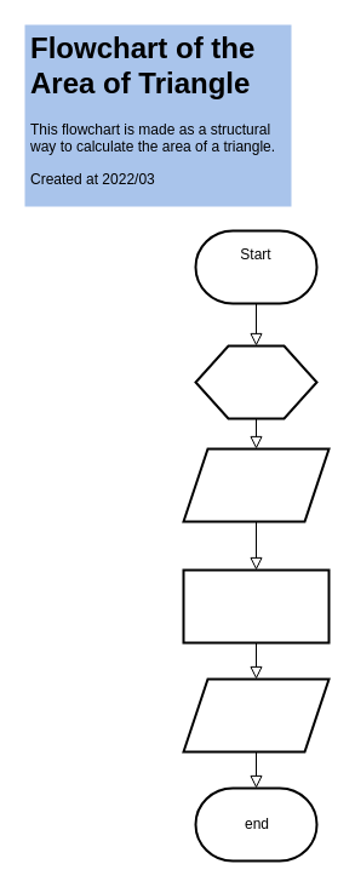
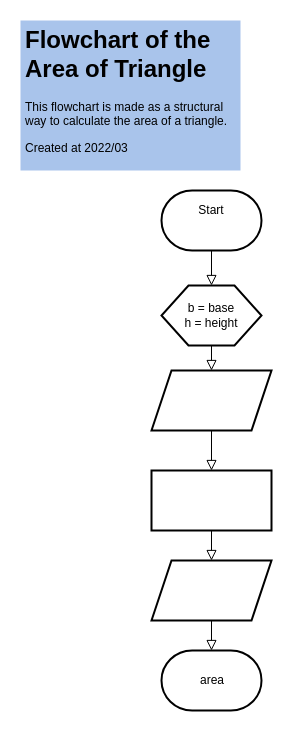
  <mxCell id="0" />
  <mxCell id="1" parent="0" />
  <mxCell id="2" value="" style="shape=parallelogram;perimeter=parallelogramPerimeter;whiteSpace=wrap;html=1;fixedSize=1;strokeWidth=2;" parent="1" vertex="1"><mxGeometry x="151" y="370" width="120" height="60" as="geometry" /></mxCell>
  <mxCell id="3" value="" style="strokeWidth=2;html=1;shape=mxgraph.flowchart.terminator;whiteSpace=wrap;" parent="1" vertex="1"><mxGeometry x="161" y="190" width="100" height="60" as="geometry" /></mxCell>
  <mxCell id="4" value="Start" style="text;html=1;strokeColor=none;fillColor=none;align=center;verticalAlign=middle;whiteSpace=wrap;rounded=0;" parent="1" vertex="1"><mxGeometry x="180.5" y="195" width="60" height="30" as="geometry" /></mxCell>
  <mxCell id="5" value="" style="verticalLabelPosition=bottom;verticalAlign=top;html=1;shape=hexagon;perimeter=hexagonPerimeter2;arcSize=6;size=0.27;strokeWidth=2;" parent="1" vertex="1"><mxGeometry x="161" y="285" width="100" height="60" as="geometry" /></mxCell>
  <mxCell id="6" value="" style="rounded=0;html=1;jettySize=auto;orthogonalLoop=1;fontSize=11;endArrow=block;endFill=0;endSize=8;strokeWidth=1;shadow=0;labelBackgroundColor=none;edgeStyle=orthogonalEdgeStyle;exitX=0.5;exitY=1;exitDx=0;exitDy=0;exitPerimeter=0;entryX=0.5;entryY=0;entryDx=0;entryDy=0;" parent="1" source="3" target="5" edge="1"><mxGeometry relative="1" as="geometry"><mxPoint x="210.76" y="260" as="sourcePoint" /><mxPoint x="211" y="290" as="targetPoint" /></mxGeometry></mxCell>
+ <mxCell id="7" value="b = base&lt;br&gt;h = height" style="text;html=1;strokeColor=none;fillColor=none;align=center;verticalAlign=middle;whiteSpace=wrap;rounded=0;" parent="1" vertex="1"><mxGeometry x="180.5" y="300" width="60" height="30" as="geometry" /></mxCell>
  <mxCell id="8" value="" style="rounded=0;whiteSpace=wrap;html=1;strokeWidth=2;" parent="1" vertex="1"><mxGeometry x="151" y="470" width="120" height="60" as="geometry" /></mxCell>
  <mxCell id="9" value="" style="rounded=0;html=1;jettySize=auto;orthogonalLoop=1;fontSize=11;endArrow=block;endFill=0;endSize=8;strokeWidth=1;shadow=0;labelBackgroundColor=none;edgeStyle=orthogonalEdgeStyle;exitX=0.5;exitY=1;exitDx=0;exitDy=0;entryX=0.5;entryY=0;entryDx=0;entryDy=0;" parent="1" source="5" target="2" edge="1"><mxGeometry relative="1" as="geometry"><mxPoint x="211" y="440" as="sourcePoint" /><mxPoint x="221" y="390" as="targetPoint" /></mxGeometry></mxCell>
  <mxCell id="10" value="" style="rounded=0;html=1;jettySize=auto;orthogonalLoop=1;fontSize=11;endArrow=block;endFill=0;endSize=8;strokeWidth=1;shadow=0;labelBackgroundColor=none;edgeStyle=orthogonalEdgeStyle;exitX=0.5;exitY=1;exitDx=0;exitDy=0;entryX=0.5;entryY=0;entryDx=0;entryDy=0;" parent="1" source="2" target="8" edge="1"><mxGeometry relative="1" as="geometry"><mxPoint x="211" y="520" as="sourcePoint" /><mxPoint x="211.5" y="540" as="targetPoint" /></mxGeometry></mxCell>
  <mxCell id="11" value="" style="rounded=0;html=1;jettySize=auto;orthogonalLoop=1;fontSize=11;endArrow=block;endFill=0;endSize=8;strokeWidth=1;shadow=0;labelBackgroundColor=none;edgeStyle=orthogonalEdgeStyle;exitX=0.5;exitY=1;exitDx=0;exitDy=0;entryX=0.5;entryY=0;entryDx=0;entryDy=0;" parent="1" source="8" target="12" edge="1"><mxGeometry relative="1" as="geometry"><mxPoint x="221.5" y="450" as="sourcePoint" /><mxPoint x="212" y="550" as="targetPoint" /></mxGeometry></mxCell>
  <mxCell id="12" value="" style="shape=parallelogram;perimeter=parallelogramPerimeter;whiteSpace=wrap;html=1;fixedSize=1;strokeWidth=2;" parent="1" vertex="1"><mxGeometry x="151" y="560" width="120" height="60" as="geometry" /></mxCell>
  <mxCell id="13" value="" style="strokeWidth=2;html=1;shape=mxgraph.flowchart.terminator;whiteSpace=wrap;" parent="1" vertex="1"><mxGeometry x="161" y="650" width="100" height="60" as="geometry" /></mxCell>
  <mxCell id="14" value="" style="rounded=0;html=1;jettySize=auto;orthogonalLoop=1;fontSize=11;endArrow=block;endFill=0;endSize=8;strokeWidth=1;shadow=0;labelBackgroundColor=none;edgeStyle=orthogonalEdgeStyle;exitX=0.5;exitY=1;exitDx=0;exitDy=0;entryX=0.5;entryY=0;entryDx=0;entryDy=0;entryPerimeter=0;" parent="1" source="12" target="13" edge="1"><mxGeometry relative="1" as="geometry"><mxPoint x="221" y="540" as="sourcePoint" /><mxPoint x="221" y="570" as="targetPoint" /></mxGeometry></mxCell>
- <mxCell id="15" value="end" style="text;html=1;strokeColor=none;fillColor=none;align=center;verticalAlign=middle;whiteSpace=wrap;rounded=0;" parent="1" vertex="1"><mxGeometry x="172" y="665" width="80" height="30" as="geometry" /></mxCell>
+ <mxCell id="15" value="area" style="text;html=1;strokeColor=none;fillColor=none;align=center;verticalAlign=middle;whiteSpace=wrap;rounded=0;" parent="1" vertex="1"><mxGeometry x="172" y="665" width="80" height="30" as="geometry" /></mxCell>
  <mxCell id="16" value="&lt;h1&gt;Flowchart of the Area of Triangle&lt;br&gt;&lt;/h1&gt;&lt;p align=&quot;left&quot;&gt;This flowchart is made as a structural way to calculate the area of a triangle. &lt;br&gt;&lt;/p&gt;&lt;p align=&quot;left&quot;&gt;Created at 2022/03&lt;br&gt;&lt;/p&gt;" style="text;html=1;strokeColor=none;fillColor=#A9C4EB;spacing=5;spacingTop=-20;whiteSpace=wrap;overflow=hidden;rounded=0;" parent="1" vertex="1"><mxGeometry x="20" y="20" width="220" height="150" as="geometry" /></mxCell>
